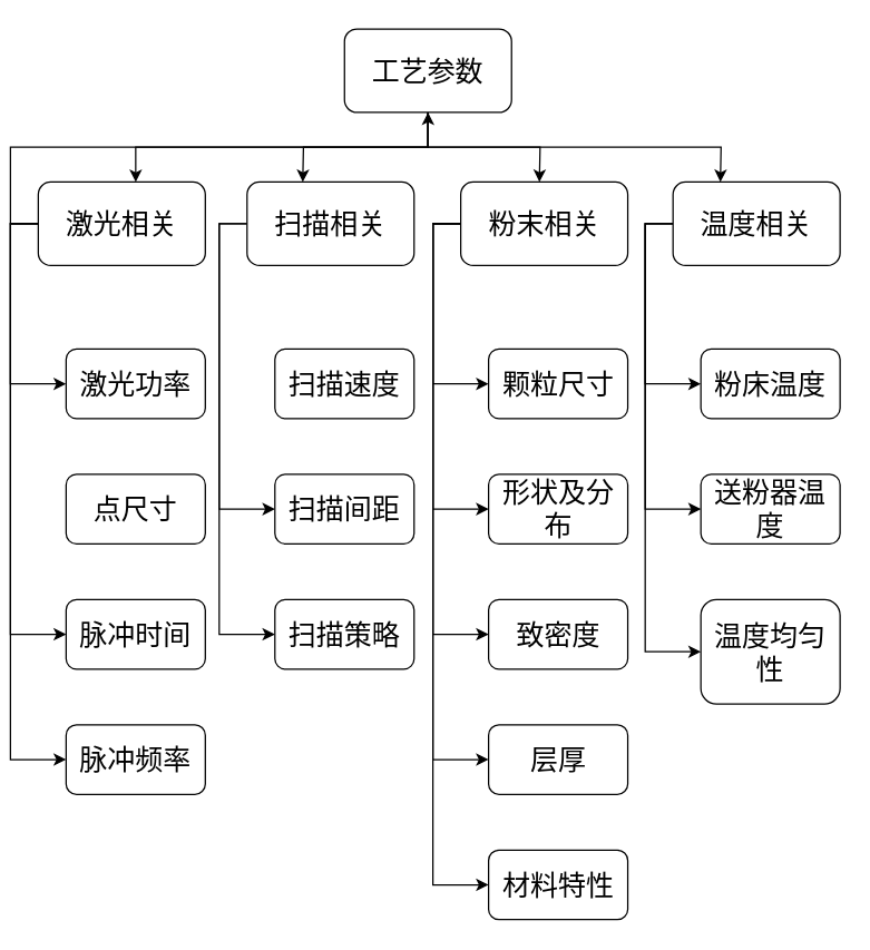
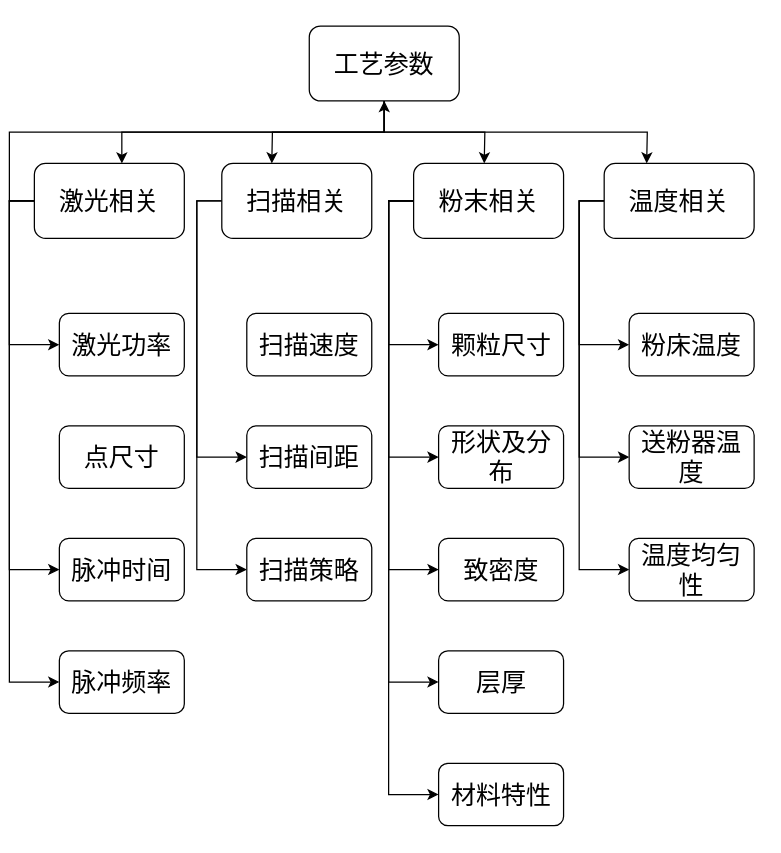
  <mxCell id="0" />
  <mxCell id="1" parent="0" />
  <mxCell id="2" style="edgeStyle=orthogonalEdgeStyle;rounded=0;orthogonalLoop=1;jettySize=auto;html=1;exitX=0.5;exitY=1;exitDx=0;exitDy=0;" edge="1" parent="1" source="6"><mxGeometry relative="1" as="geometry"><mxPoint x="90" y="130" as="targetPoint" /><Array as="points"><mxPoint x="300" y="105" /><mxPoint x="90" y="105" /></Array></mxGeometry></mxCell>
  <mxCell id="3" style="edgeStyle=orthogonalEdgeStyle;rounded=0;orthogonalLoop=1;jettySize=auto;html=1;exitX=0.5;exitY=1;exitDx=0;exitDy=0;" edge="1" parent="1" source="6"><mxGeometry relative="1" as="geometry"><mxPoint x="210" y="130" as="targetPoint" /></mxGeometry></mxCell>
  <mxCell id="4" style="edgeStyle=orthogonalEdgeStyle;rounded=0;orthogonalLoop=1;jettySize=auto;html=1;exitX=0.5;exitY=1;exitDx=0;exitDy=0;" edge="1" parent="1" source="6"><mxGeometry relative="1" as="geometry"><mxPoint x="380" y="130" as="targetPoint" /></mxGeometry></mxCell>
  <mxCell id="5" style="edgeStyle=orthogonalEdgeStyle;rounded=0;orthogonalLoop=1;jettySize=auto;html=1;exitX=0.5;exitY=1;exitDx=0;exitDy=0;" edge="1" parent="1" source="6"><mxGeometry relative="1" as="geometry"><mxPoint x="510" y="130" as="targetPoint" /></mxGeometry></mxCell>
  <mxCell id="6" value="&lt;font style=&quot;font-size: 20px&quot;&gt;工艺参数&lt;/font&gt;" style="rounded=1;whiteSpace=wrap;html=1;" vertex="1" parent="1"><mxGeometry x="240" y="20" width="120" height="60" as="geometry" /></mxCell>
  <mxCell id="7" style="edgeStyle=orthogonalEdgeStyle;rounded=0;orthogonalLoop=1;jettySize=auto;html=1;exitX=0;exitY=0.5;exitDx=0;exitDy=0;entryX=0;entryY=0.5;entryDx=0;entryDy=0;" edge="1" parent="1" source="11" target="25"><mxGeometry relative="1" as="geometry" /></mxCell>
  <mxCell id="8" style="edgeStyle=orthogonalEdgeStyle;rounded=0;orthogonalLoop=1;jettySize=auto;html=1;exitX=0;exitY=0.5;exitDx=0;exitDy=0;" edge="1" parent="1" source="11" target="6"><mxGeometry relative="1" as="geometry" /></mxCell>
  <mxCell id="9" style="edgeStyle=orthogonalEdgeStyle;rounded=0;orthogonalLoop=1;jettySize=auto;html=1;exitX=0;exitY=0.5;exitDx=0;exitDy=0;entryX=0;entryY=0.5;entryDx=0;entryDy=0;" edge="1" parent="1" source="11" target="27"><mxGeometry relative="1" as="geometry" /></mxCell>
  <mxCell id="10" style="edgeStyle=orthogonalEdgeStyle;rounded=0;orthogonalLoop=1;jettySize=auto;html=1;exitX=0;exitY=0.5;exitDx=0;exitDy=0;entryX=0;entryY=0.5;entryDx=0;entryDy=0;" edge="1" parent="1" source="11" target="28"><mxGeometry relative="1" as="geometry" /></mxCell>
  <mxCell id="11" value="&lt;font style=&quot;font-size: 20px&quot;&gt;激光相关&lt;/font&gt;" style="rounded=1;whiteSpace=wrap;html=1;" vertex="1" parent="1"><mxGeometry x="20" y="130" width="120" height="60" as="geometry" /></mxCell>
  <mxCell id="12" style="edgeStyle=orthogonalEdgeStyle;rounded=0;orthogonalLoop=1;jettySize=auto;html=1;exitX=0;exitY=0.5;exitDx=0;exitDy=0;entryX=0;entryY=0.5;entryDx=0;entryDy=0;" edge="1" parent="1" source="14" target="30"><mxGeometry relative="1" as="geometry" /></mxCell>
  <mxCell id="13" style="edgeStyle=orthogonalEdgeStyle;rounded=0;orthogonalLoop=1;jettySize=auto;html=1;exitX=0;exitY=0.5;exitDx=0;exitDy=0;entryX=0;entryY=0.5;entryDx=0;entryDy=0;" edge="1" parent="1" source="14" target="31"><mxGeometry relative="1" as="geometry" /></mxCell>
  <mxCell id="14" value="&lt;font style=&quot;font-size: 20px&quot;&gt;扫描相关&lt;/font&gt;" style="rounded=1;whiteSpace=wrap;html=1;" vertex="1" parent="1"><mxGeometry x="170" y="130" width="120" height="60" as="geometry" /></mxCell>
  <mxCell id="15" style="edgeStyle=orthogonalEdgeStyle;rounded=0;orthogonalLoop=1;jettySize=auto;html=1;exitX=0;exitY=0.5;exitDx=0;exitDy=0;entryX=0;entryY=0.5;entryDx=0;entryDy=0;" edge="1" parent="1" source="20" target="32"><mxGeometry relative="1" as="geometry" /></mxCell>
  <mxCell id="16" style="edgeStyle=orthogonalEdgeStyle;rounded=0;orthogonalLoop=1;jettySize=auto;html=1;exitX=0;exitY=0.5;exitDx=0;exitDy=0;entryX=0;entryY=0.5;entryDx=0;entryDy=0;" edge="1" parent="1" source="20" target="33"><mxGeometry relative="1" as="geometry" /></mxCell>
  <mxCell id="17" style="edgeStyle=orthogonalEdgeStyle;rounded=0;orthogonalLoop=1;jettySize=auto;html=1;exitX=0;exitY=0.5;exitDx=0;exitDy=0;entryX=0;entryY=0.5;entryDx=0;entryDy=0;" edge="1" parent="1" source="20" target="34"><mxGeometry relative="1" as="geometry" /></mxCell>
  <mxCell id="18" style="edgeStyle=orthogonalEdgeStyle;rounded=0;orthogonalLoop=1;jettySize=auto;html=1;exitX=0;exitY=0.5;exitDx=0;exitDy=0;entryX=0;entryY=0.5;entryDx=0;entryDy=0;" edge="1" parent="1" source="20" target="35"><mxGeometry relative="1" as="geometry" /></mxCell>
  <mxCell id="19" style="edgeStyle=orthogonalEdgeStyle;rounded=0;orthogonalLoop=1;jettySize=auto;html=1;exitX=0;exitY=0.5;exitDx=0;exitDy=0;entryX=0;entryY=0.5;entryDx=0;entryDy=0;" edge="1" parent="1" source="20" target="36"><mxGeometry relative="1" as="geometry" /></mxCell>
  <mxCell id="20" value="&lt;font style=&quot;font-size: 20px&quot;&gt;粉末相关&lt;/font&gt;" style="rounded=1;whiteSpace=wrap;html=1;" vertex="1" parent="1"><mxGeometry x="323.5" y="130" width="120" height="60" as="geometry" /></mxCell>
  <mxCell id="21" style="edgeStyle=orthogonalEdgeStyle;rounded=0;orthogonalLoop=1;jettySize=auto;html=1;exitX=0;exitY=0.5;exitDx=0;exitDy=0;entryX=0;entryY=0.5;entryDx=0;entryDy=0;" edge="1" parent="1" source="24" target="37"><mxGeometry relative="1" as="geometry" /></mxCell>
  <mxCell id="22" style="edgeStyle=orthogonalEdgeStyle;rounded=0;orthogonalLoop=1;jettySize=auto;html=1;exitX=0;exitY=0.5;exitDx=0;exitDy=0;entryX=0;entryY=0.5;entryDx=0;entryDy=0;" edge="1" parent="1" source="24" target="38"><mxGeometry relative="1" as="geometry" /></mxCell>
  <mxCell id="23" style="edgeStyle=orthogonalEdgeStyle;rounded=0;orthogonalLoop=1;jettySize=auto;html=1;exitX=0;exitY=0.5;exitDx=0;exitDy=0;entryX=0;entryY=0.5;entryDx=0;entryDy=0;" edge="1" parent="1" source="24" target="39"><mxGeometry relative="1" as="geometry" /></mxCell>
  <mxCell id="24" value="&lt;font style=&quot;font-size: 20px&quot;&gt;温度相关&lt;/font&gt;" style="rounded=1;whiteSpace=wrap;html=1;" vertex="1" parent="1"><mxGeometry x="476" y="130" width="120" height="60" as="geometry" /></mxCell>
  <mxCell id="25" value="&lt;font style=&quot;font-size: 20px&quot;&gt;激光功率&lt;/font&gt;" style="rounded=1;whiteSpace=wrap;html=1;" vertex="1" parent="1"><mxGeometry x="40" y="250" width="100" height="50" as="geometry" /></mxCell>
  <mxCell id="26" value="&lt;font style=&quot;font-size: 20px&quot;&gt;点尺寸&lt;/font&gt;" style="rounded=1;whiteSpace=wrap;html=1;" vertex="1" parent="1"><mxGeometry x="40" y="340" width="100" height="50" as="geometry" /></mxCell>
  <mxCell id="27" value="&lt;font style=&quot;font-size: 20px&quot;&gt;脉冲时间&lt;/font&gt;" style="rounded=1;whiteSpace=wrap;html=1;" vertex="1" parent="1"><mxGeometry x="40" y="430" width="100" height="50" as="geometry" /></mxCell>
  <mxCell id="28" value="&lt;font style=&quot;font-size: 20px&quot;&gt;脉冲频率&lt;/font&gt;" style="rounded=1;whiteSpace=wrap;html=1;" vertex="1" parent="1"><mxGeometry x="40" y="520" width="100" height="50" as="geometry" /></mxCell>
  <mxCell id="29" value="&lt;font style=&quot;font-size: 20px&quot;&gt;扫描速度&lt;/font&gt;" style="rounded=1;whiteSpace=wrap;html=1;" vertex="1" parent="1"><mxGeometry x="190" y="250" width="100" height="50" as="geometry" /></mxCell>
  <mxCell id="30" value="&lt;font style=&quot;font-size: 20px&quot;&gt;扫描间距&lt;/font&gt;" style="rounded=1;whiteSpace=wrap;html=1;" vertex="1" parent="1"><mxGeometry x="190" y="340" width="100" height="50" as="geometry" /></mxCell>
  <mxCell id="31" value="&lt;font style=&quot;font-size: 20px&quot;&gt;扫描策略&lt;/font&gt;" style="rounded=1;whiteSpace=wrap;html=1;" vertex="1" parent="1"><mxGeometry x="190" y="430" width="100" height="50" as="geometry" /></mxCell>
  <mxCell id="32" value="&lt;font style=&quot;font-size: 20px&quot;&gt;颗粒尺寸&lt;/font&gt;" style="rounded=1;whiteSpace=wrap;html=1;" vertex="1" parent="1"><mxGeometry x="343.5" y="250" width="100" height="50" as="geometry" /></mxCell>
  <mxCell id="33" value="&lt;font style=&quot;font-size: 20px&quot;&gt;形状及分布&lt;/font&gt;" style="rounded=1;whiteSpace=wrap;html=1;" vertex="1" parent="1"><mxGeometry x="343.5" y="340" width="100" height="50" as="geometry" /></mxCell>
  <mxCell id="34" value="&lt;span style=&quot;font-size: 20px&quot;&gt;致密度&lt;/span&gt;" style="rounded=1;whiteSpace=wrap;html=1;" vertex="1" parent="1"><mxGeometry x="343.5" y="430" width="100" height="50" as="geometry" /></mxCell>
  <mxCell id="35" value="&lt;font style=&quot;font-size: 20px&quot;&gt;层厚&lt;/font&gt;" style="rounded=1;whiteSpace=wrap;html=1;" vertex="1" parent="1"><mxGeometry x="343.5" y="520" width="100" height="50" as="geometry" /></mxCell>
  <mxCell id="36" value="&lt;font style=&quot;font-size: 20px&quot;&gt;材料特性&lt;/font&gt;" style="rounded=1;whiteSpace=wrap;html=1;" vertex="1" parent="1"><mxGeometry x="343.5" y="610" width="100" height="50" as="geometry" /></mxCell>
  <mxCell id="37" value="&lt;span style=&quot;font-size: 20px&quot;&gt;粉床温度&lt;/span&gt;" style="rounded=1;whiteSpace=wrap;html=1;" vertex="1" parent="1"><mxGeometry x="496" y="250" width="100" height="50" as="geometry" /></mxCell>
  <mxCell id="38" value="&lt;span style=&quot;font-size: 20px&quot;&gt;送粉器温度&lt;/span&gt;" style="rounded=1;whiteSpace=wrap;html=1;" vertex="1" parent="1"><mxGeometry x="496" y="340" width="100" height="50" as="geometry" /></mxCell>
- <mxCell id="39" value="&lt;font style=&quot;font-size: 20px&quot;&gt;温度均匀性&lt;/font&gt;" style="rounded=1;whiteSpace=wrap;html=1;" vertex="1" parent="1"><mxGeometry x="496" y="430" width="100" height="75" as="geometry" /></mxCell>
+ <mxCell id="39" value="&lt;font style=&quot;font-size: 20px&quot;&gt;温度均匀性&lt;/font&gt;" style="rounded=1;whiteSpace=wrap;html=1;" vertex="1" parent="1"><mxGeometry x="496" y="430" width="100" height="50" as="geometry" /></mxCell>
